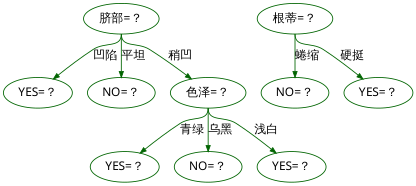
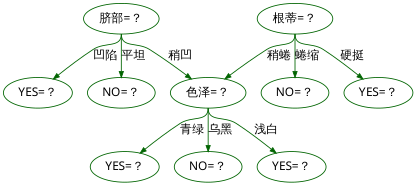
  digraph {
    fontname="Microsoft YaHei"
    labeljust=l
    labelloc=t
    rankdir=TB
    node [color=darkgreen fontname="Microsoft YaHei" shape=ellipse]
    edge [arrowsize=0.7 color=darkgreen fontname="Microsoft YaHei" style=solid tailport=s]
    n1 [label="脐部=？"]
    n2 [label="YES=？"]
    n3 [label="NO=？"]
    n4 [label="色泽=？"]
    n5 [label="根蒂=？"]
    n6 [label="NO=？"]
    n7 [label="YES=？"]
    n8 [label="YES=？"]
    n9 [label="NO=？"]
    n10 [label="YES=？"]
    n1 -> n2 [label="凹陷"]
    n1 -> n3 [label="平坦"]
    n1 -> n4 [label="稍凹"]
    n4 -> n8 [label="青绿"]
    n4 -> n9 [label="乌黑"]
    n4 -> n10 [label="浅白"]
+   n5 -> n4 [label="稍蜷"]
    n5 -> n6 [label="蜷缩"]
    n5 -> n7 [label="硬挺"]
  }
